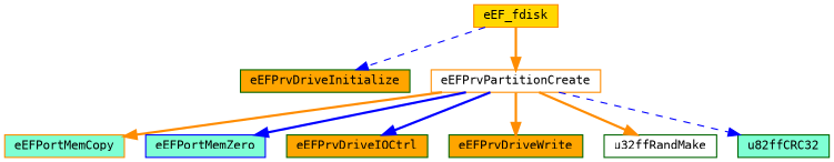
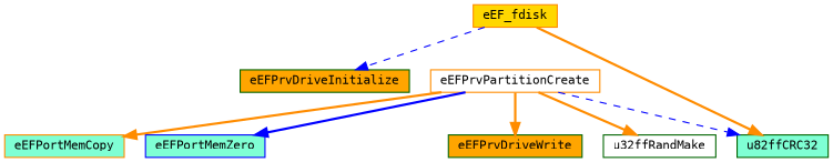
  digraph {
    fontname="DejaVu Sans Mono"
    rankdir=TB
    node [color=darkgreen fillcolor=orange fontname="DejaVu Sans Mono" fontsize=10 shape=box style=filled]
    edge [color=blue fontname="DejaVu Sans Mono" fontsize=10 labelfontname=Helvetica labelfontsize=10 style=bold]
    n1 [color=darkorange fillcolor=gold fontcolor=black height=0.2 label=eEF_fdisk width=0.4]
    n2 [height=0.2 label=eEFPrvDriveInitialize width=0.4]
    n3 [color=darkorange fillcolor=white height=0.2 label=eEFPrvPartitionCreate width=0.4]
    n4 [color=darkorange fillcolor=aquamarine height=0.2 label=eEFPortMemCopy width=0.4]
    n5 [color=blue fillcolor=aquamarine height=0.2 label=eEFPortMemZero width=0.4]
-   n6 [height=0.2 label=eEFPrvDriveIOCtrl width=0.4]
    n7 [height=0.2 label=eEFPrvDriveWrite width=0.4]
    n8 [fillcolor=aquamarine height=0.2 label=u82ffCRC32 width=0.4]
    n9 [fillcolor=white height=0.2 label=u32ffRandMake width=0.4]
    n1 -> n2 [style=dashed]
-   n1 -> n3 [color=darkorange]
+   n1 -> n8 [color=darkorange]
    n3 -> n4 [color=darkorange]
    n3 -> n5
-   n3 -> n6
    n3 -> n7 [color=darkorange]
    n3 -> n8 [style=dashed]
    n3 -> n9 [color=darkorange]
  }
